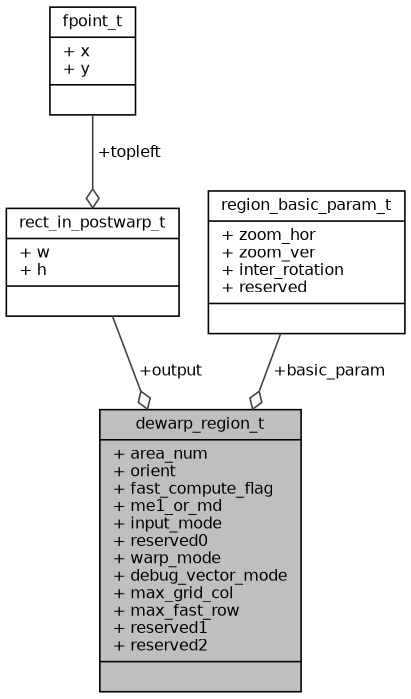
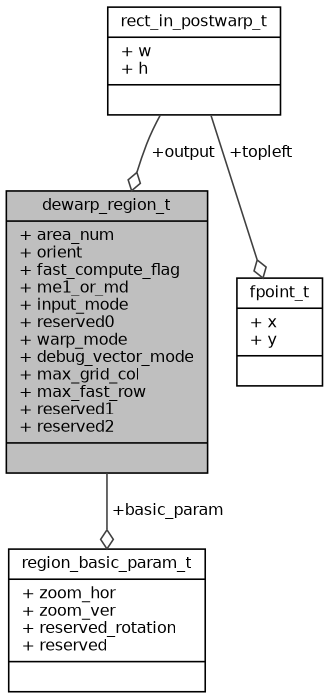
  digraph {
    fontname="DejaVu Sans"
    node [color=black fontname="DejaVu Sans" fontsize=10 shape=record]
    edge [arrowhead=odiamond color=grey25 fontname="DejaVu Sans" fontsize=10 labelfontname=Helvetica labelfontsize=10 style=solid]
    n1 [fillcolor=grey75 fontcolor=black height=0.2 label="{dewarp_region_t\n|+ area_num\l+ orient\l+ fast_compute_flag\l+ me1_or_md\l+ input_mode\l+ reserved0\l+ warp_mode\l+ debug_vector_mode\l+ max_grid_col\l+ max_fast_row\l+ reserved1\l+ reserved2\l|}" style=filled width=0.4]
    n2 [height=0.2 label="{rect_in_postwarp_t\n|+ w\l+ h\l|}" width=0.4]
    n3 [height=0.2 label="{fpoint_t\n|+ x\l+ y\l|}" width=0.4]
-   n4 [height=0.2 label="{region_basic_param_t\n|+ zoom_hor\l+ zoom_ver\l+ inter_rotation\l+ reserved\l|}" width=0.4]
+   n4 [height=0.2 label="{region_basic_param_t\n|+ zoom_hor\l+ zoom_ver\l+ reserved_rotation\l+ reserved\l|}" width=0.4]
    n2 -> n1 [label=" +output"]
-   n3 -> n2 [label=" +topleft"]
-   n4 -> n1 [label=" +basic_param"]
+   n2 -> n3 [label=" +topleft"]
+   n1 -> n4 [label=" +basic_param"]
  }
